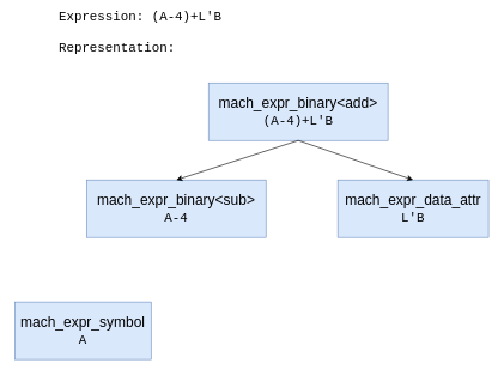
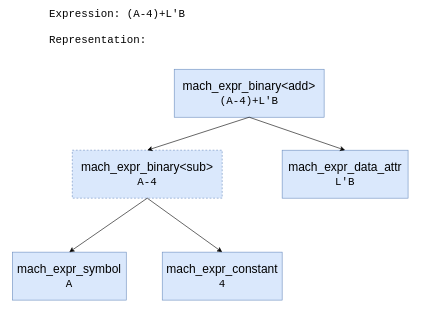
  <mxCell id="0" />
  <mxCell id="1" parent="0" />
  <mxCell id="2" value="mach_expr_binary&amp;lt;add&amp;gt;&lt;br&gt;&lt;span style=&quot;font-family: &amp;#34;courier new&amp;#34; ; font-size: 18px&quot;&gt;(A-4)+L'B&lt;/span&gt;" style="rounded=0;whiteSpace=wrap;html=1;fillColor=#dae8fc;strokeColor=#6c8ebf;fontSize=20;" parent="1" vertex="1"><mxGeometry x="290" y="115" width="250" height="80" as="geometry" /></mxCell>
  <mxCell id="3" value="Expression: (A-4)+L'B&lt;br&gt;&lt;br&gt;&lt;div style=&quot;text-align: left&quot;&gt;&lt;span&gt;Representation:&lt;/span&gt;&lt;/div&gt;" style="text;html=1;strokeColor=none;fillColor=none;align=center;verticalAlign=middle;whiteSpace=wrap;rounded=0;fontFamily=Courier New;fontSize=18;" vertex="1" parent="1"><mxGeometry x="60" y="20" width="270" height="50" as="geometry" /></mxCell>
  <mxCell id="4" value="mach_expr_data_attr&lt;br&gt;&lt;span style=&quot;font-family: &amp;#34;courier new&amp;#34; ; font-size: 18px&quot;&gt;L'B&lt;/span&gt;" style="rounded=0;whiteSpace=wrap;html=1;fillColor=#dae8fc;strokeColor=#6c8ebf;fontSize=20;" vertex="1" parent="1"><mxGeometry x="470" y="250" width="210" height="80" as="geometry" /></mxCell>
- <mxCell id="5" value="mach_expr_binary&amp;lt;sub&amp;gt;&lt;br&gt;&lt;span style=&quot;font-family: &amp;#34;courier new&amp;#34; ; font-size: 18px&quot;&gt;A-4&lt;/span&gt;" style="rounded=0;whiteSpace=wrap;html=1;fillColor=#dae8fc;strokeColor=#6c8ebf;fontSize=20;" vertex="1" parent="1"><mxGeometry x="120" y="250" width="250" height="80" as="geometry" /></mxCell>
+ <mxCell id="5" value="mach_expr_binary&amp;lt;sub&amp;gt;&lt;br&gt;&lt;span style=&quot;font-family: &amp;#34;courier new&amp;#34; ; font-size: 18px&quot;&gt;A-4&lt;/span&gt;" style="rounded=0;whiteSpace=wrap;html=1;fillColor=#dae8fc;strokeColor=#6c8ebf;fontSize=20;dashed=1;" vertex="1" parent="1"><mxGeometry x="120" y="250" width="250" height="80" as="geometry" /></mxCell>
  <mxCell id="6" value="mach_expr_symbol&lt;br&gt;&lt;span style=&quot;font-family: &amp;#34;courier new&amp;#34; ; font-size: 18px&quot;&gt;A&lt;/span&gt;" style="rounded=0;whiteSpace=wrap;html=1;fillColor=#dae8fc;strokeColor=#6c8ebf;fontSize=20;" vertex="1" parent="1"><mxGeometry x="20" y="420" width="190" height="80" as="geometry" /></mxCell>
+ <mxCell id="7" value="mach_expr_constant&lt;br&gt;&lt;font face=&quot;courier new&quot;&gt;&lt;span style=&quot;font-size: 18px&quot;&gt;4&lt;/span&gt;&lt;/font&gt;" style="rounded=0;whiteSpace=wrap;html=1;fillColor=#dae8fc;strokeColor=#6c8ebf;fontSize=20;" vertex="1" parent="1"><mxGeometry x="270" y="420" width="200" height="80" as="geometry" /></mxCell>
  <mxCell id="8" value="" style="endArrow=classic;html=1;strokeColor=#000000;fontFamily=Courier New;fontSize=18;exitX=0.5;exitY=1;exitDx=0;exitDy=0;entryX=0.5;entryY=0;entryDx=0;entryDy=0;" edge="1" parent="1" source="2" target="4"><mxGeometry width="50" height="50" relative="1" as="geometry"><mxPoint x="360" y="530" as="sourcePoint" /><mxPoint x="410" y="480" as="targetPoint" /></mxGeometry></mxCell>
  <mxCell id="9" value="" style="endArrow=classic;html=1;strokeColor=#000000;fontFamily=Courier New;fontSize=18;exitX=0.5;exitY=1;exitDx=0;exitDy=0;entryX=0.5;entryY=0;entryDx=0;entryDy=0;" edge="1" parent="1" source="2" target="5"><mxGeometry width="50" height="50" relative="1" as="geometry"><mxPoint x="425" y="180" as="sourcePoint" /><mxPoint x="585" y="260" as="targetPoint" /></mxGeometry></mxCell>
+ <mxCell id="10" value="" style="endArrow=classic;html=1;strokeColor=#000000;fontFamily=Courier New;fontSize=18;exitX=0.5;exitY=1;exitDx=0;exitDy=0;entryX=0.5;entryY=0;entryDx=0;entryDy=0;" edge="1" parent="1" source="5" target="6"><mxGeometry width="50" height="50" relative="1" as="geometry"><mxPoint x="230" y="350" as="sourcePoint" /><mxPoint y="430" as="targetPoint" x="60" /></mxGeometry></mxCell>
+ <mxCell id="11" value="" style="endArrow=classic;html=1;strokeColor=#000000;fontFamily=Courier New;fontSize=18;exitX=0.5;exitY=1;exitDx=0;exitDy=0;entryX=0.5;entryY=0;entryDx=0;entryDy=0;" edge="1" parent="1" source="5" target="7"><mxGeometry width="50" height="50" relative="1" as="geometry"><mxPoint x="270" y="380" as="sourcePoint" /><mxPoint x="140" y="470" as="targetPoint" /></mxGeometry></mxCell>
